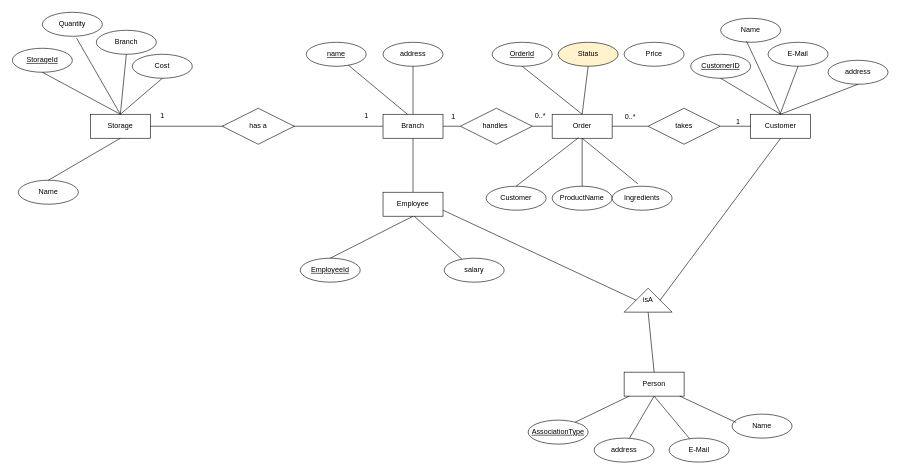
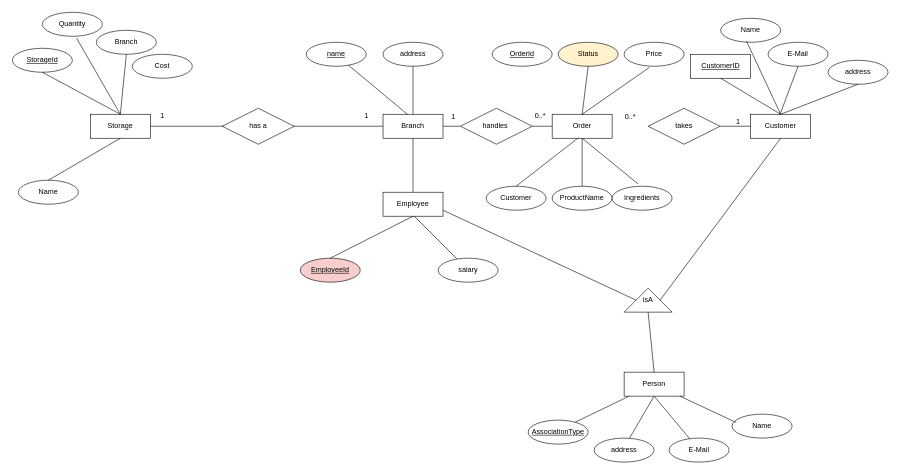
  <mxCell id="0" />
  <mxCell id="1" parent="0" />
  <mxCell id="2" value="name" style="ellipse;whiteSpace=wrap;html=1;align=center;fontStyle=4;" vertex="1" parent="1"><mxGeometry x="510" y="70" width="100" height="40" as="geometry" /></mxCell>
  <mxCell id="3" value="" style="endArrow=none;html=1;rounded=0;exitX=0.72;exitY=0.95;exitDx=0;exitDy=0;exitPerimeter=0;entryX=0.43;entryY=0.05;entryDx=0;entryDy=0;entryPerimeter=0;" edge="1" parent="1" target="4"><mxGeometry relative="1" as="geometry"><mxPoint x="580" y="108" as="sourcePoint" /><mxPoint x="681.04" y="172" as="targetPoint" /></mxGeometry></mxCell>
  <mxCell id="4" value="Branch" style="whiteSpace=wrap;html=1;align=center;" vertex="1" parent="1"><mxGeometry x="638" y="190" width="100" height="40" as="geometry" /></mxCell>
  <mxCell id="5" value="address" style="ellipse;whiteSpace=wrap;html=1;align=center;" vertex="1" parent="1"><mxGeometry x="638" y="70" width="100" height="40" as="geometry" /></mxCell>
  <mxCell id="6" value="" style="endArrow=none;html=1;rounded=0;entryX=0.5;entryY=1;entryDx=0;entryDy=0;exitX=0.5;exitY=0;exitDx=0;exitDy=0;" edge="1" parent="1" source="4" target="5"><mxGeometry relative="1" as="geometry"><mxPoint x="628" y="240" as="sourcePoint" /><mxPoint x="788" y="240" as="targetPoint" /></mxGeometry></mxCell>
  <mxCell id="7" value="Storage" style="whiteSpace=wrap;html=1;align=center;" vertex="1" parent="1"><mxGeometry x="150" y="190" width="100" height="40" as="geometry" /></mxCell>
  <mxCell id="8" value="" style="endArrow=none;html=1;rounded=0;exitX=1;exitY=0.5;exitDx=0;exitDy=0;entryX=0;entryY=0.5;entryDx=0;entryDy=0;" edge="1" parent="1" source="7" target="4"><mxGeometry relative="1" as="geometry"><mxPoint x="440" y="230" as="sourcePoint" /><mxPoint x="600" y="230" as="targetPoint" /></mxGeometry></mxCell>
  <mxCell id="9" value="has a" style="shape=rhombus;perimeter=rhombusPerimeter;whiteSpace=wrap;html=1;align=center;" vertex="1" parent="1"><mxGeometry x="370" y="180" width="120" height="60" as="geometry" /></mxCell>
  <mxCell id="10" value="StorageId" style="ellipse;whiteSpace=wrap;html=1;align=center;fontStyle=4;" vertex="1" parent="1"><mxGeometry x="20" y="80" width="100" height="40" as="geometry" /></mxCell>
  <mxCell id="11" value="" style="endArrow=none;html=1;rounded=0;exitX=0.5;exitY=1;exitDx=0;exitDy=0;entryX=0.5;entryY=0;entryDx=0;entryDy=0;" edge="1" parent="1" source="10" target="7"><mxGeometry relative="1" as="geometry"><mxPoint x="440" y="230" as="sourcePoint" /><mxPoint x="600" y="230" as="targetPoint" /></mxGeometry></mxCell>
  <mxCell id="12" value="Quantity" style="ellipse;whiteSpace=wrap;html=1;align=center;" vertex="1" parent="1"><mxGeometry x="70" y="20" width="100" height="40" as="geometry" /></mxCell>
  <mxCell id="13" value="" style="endArrow=none;html=1;rounded=0;exitX=0.5;exitY=0;exitDx=0;exitDy=0;entryX=0.57;entryY=1.075;entryDx=0;entryDy=0;entryPerimeter=0;" edge="1" parent="1" source="7" target="12"><mxGeometry relative="1" as="geometry"><mxPoint x="440" y="230" as="sourcePoint" /><mxPoint x="600" y="230" as="targetPoint" /></mxGeometry></mxCell>
  <mxCell id="14" value="Branch" style="ellipse;whiteSpace=wrap;html=1;align=center;" vertex="1" parent="1"><mxGeometry x="160" y="50" width="100" height="40" as="geometry" /></mxCell>
  <mxCell id="15" style="edgeStyle=orthogonalEdgeStyle;rounded=0;orthogonalLoop=1;jettySize=auto;html=1;exitX=0.5;exitY=1;exitDx=0;exitDy=0;" edge="1" parent="1" source="7" target="7"><mxGeometry relative="1" as="geometry" /></mxCell>
  <mxCell id="16" value="" style="endArrow=none;html=1;rounded=0;exitX=0.5;exitY=0;exitDx=0;exitDy=0;entryX=0.5;entryY=1;entryDx=0;entryDy=0;" edge="1" parent="1" source="7" target="14"><mxGeometry relative="1" as="geometry"><mxPoint x="440" y="230" as="sourcePoint" /><mxPoint x="600" y="230" as="targetPoint" /></mxGeometry></mxCell>
  <mxCell id="17" value="Cost" style="ellipse;whiteSpace=wrap;html=1;align=center;" vertex="1" parent="1"><mxGeometry x="220" y="90" width="100" height="40" as="geometry" /></mxCell>
- <mxCell id="18" value="" style="endArrow=none;html=1;rounded=0;entryX=0.5;entryY=1;entryDx=0;entryDy=0;exitX=0.5;exitY=0;exitDx=0;exitDy=0;" edge="1" parent="1" source="7" target="17"><mxGeometry relative="1" as="geometry"><mxPoint x="225" y="190" as="sourcePoint" /><mxPoint x="600" y="240" as="targetPoint" /></mxGeometry></mxCell>
  <mxCell id="19" value="Name" style="ellipse;whiteSpace=wrap;html=1;align=center;" vertex="1" parent="1"><mxGeometry x="30" y="300" width="100" height="40" as="geometry" /></mxCell>
  <mxCell id="20" value="" style="endArrow=none;html=1;rounded=0;exitX=0.5;exitY=1;exitDx=0;exitDy=0;entryX=0.5;entryY=0;entryDx=0;entryDy=0;" edge="1" parent="1" source="7" target="19"><mxGeometry relative="1" as="geometry"><mxPoint x="440" y="240" as="sourcePoint" /><mxPoint x="600" y="240" as="targetPoint" /></mxGeometry></mxCell>
  <mxCell id="21" value="Order" style="whiteSpace=wrap;html=1;align=center;" vertex="1" parent="1"><mxGeometry x="920" y="190" width="100" height="40" as="geometry" /></mxCell>
  <mxCell id="22" value="OrderId" style="ellipse;whiteSpace=wrap;html=1;align=center;fontStyle=4;" vertex="1" parent="1"><mxGeometry x="820" y="70" width="100" height="40" as="geometry" /></mxCell>
- <mxCell id="23" value="" style="endArrow=none;html=1;rounded=0;entryX=0.5;entryY=1;entryDx=0;entryDy=0;exitX=0.5;exitY=0;exitDx=0;exitDy=0;" edge="1" parent="1" source="21" target="22"><mxGeometry relative="1" as="geometry"><mxPoint x="450" y="280" as="sourcePoint" /><mxPoint x="610" y="280" as="targetPoint" /></mxGeometry></mxCell>
  <mxCell id="24" value="Status" style="ellipse;whiteSpace=wrap;html=1;align=center;fillColor=#fff2cc;" vertex="1" parent="1"><mxGeometry x="930" y="70" width="100" height="40" as="geometry" /></mxCell>
  <mxCell id="25" value="" style="endArrow=none;html=1;rounded=0;exitX=0.5;exitY=1;exitDx=0;exitDy=0;entryX=0.5;entryY=0;entryDx=0;entryDy=0;" edge="1" parent="1" source="24" target="21"><mxGeometry relative="1" as="geometry"><mxPoint x="450" y="280" as="sourcePoint" /><mxPoint x="610" y="280" as="targetPoint" /></mxGeometry></mxCell>
+ <mxCell id="26" value="" style="endArrow=none;html=1;rounded=0;exitX=0.5;exitY=0;exitDx=0;exitDy=0;entryX=0.42;entryY=1.05;entryDx=0;entryDy=0;entryPerimeter=0;" edge="1" parent="1" source="21" target="27"><mxGeometry relative="1" as="geometry"><mxPoint x="930" y="280" as="sourcePoint" /><mxPoint x="1110" y="130" as="targetPoint" /></mxGeometry></mxCell>
  <mxCell id="27" value="Price" style="ellipse;whiteSpace=wrap;html=1;align=center;" vertex="1" parent="1"><mxGeometry x="1040" y="70" width="100" height="40" as="geometry" /></mxCell>
  <mxCell id="28" value="ProductName" style="ellipse;whiteSpace=wrap;html=1;align=center;" vertex="1" parent="1"><mxGeometry x="920" y="310" width="100" height="40" as="geometry" /></mxCell>
  <mxCell id="29" value="" style="endArrow=none;html=1;rounded=0;exitX=0.5;exitY=0;exitDx=0;exitDy=0;entryX=0.5;entryY=1;entryDx=0;entryDy=0;" edge="1" parent="1" source="28" target="21"><mxGeometry relative="1" as="geometry"><mxPoint x="930" y="280" as="sourcePoint" /><mxPoint x="1090" y="280" as="targetPoint" /></mxGeometry></mxCell>
  <mxCell id="30" value="" style="endArrow=none;html=1;rounded=0;exitX=0.5;exitY=1;exitDx=0;exitDy=0;entryX=0.43;entryY=-0.1;entryDx=0;entryDy=0;entryPerimeter=0;" edge="1" parent="1" source="21" target="31"><mxGeometry relative="1" as="geometry"><mxPoint x="930" y="280" as="sourcePoint" /><mxPoint x="1010" y="300" as="targetPoint" /></mxGeometry></mxCell>
  <mxCell id="31" value="Ingredients" style="ellipse;whiteSpace=wrap;html=1;align=center;" vertex="1" parent="1"><mxGeometry x="1020" y="310" width="100" height="40" as="geometry" /></mxCell>
  <mxCell id="32" value="Customer" style="ellipse;whiteSpace=wrap;html=1;align=center;" vertex="1" parent="1"><mxGeometry x="810" y="310" width="100" height="40" as="geometry" /></mxCell>
  <mxCell id="33" value="" style="endArrow=none;html=1;rounded=0;exitX=0.5;exitY=0;exitDx=0;exitDy=0;entryX=0.44;entryY=0.975;entryDx=0;entryDy=0;entryPerimeter=0;" edge="1" parent="1" source="32" target="21"><mxGeometry relative="1" as="geometry"><mxPoint x="850" y="160" as="sourcePoint" /><mxPoint x="1010" y="160" as="targetPoint" /></mxGeometry></mxCell>
  <mxCell id="34" value="" style="endArrow=none;html=1;rounded=0;exitX=1;exitY=0.5;exitDx=0;exitDy=0;entryX=0;entryY=0.5;entryDx=0;entryDy=0;" edge="1" parent="1" source="36" target="21"><mxGeometry relative="1" as="geometry"><mxPoint x="850" y="160" as="sourcePoint" /><mxPoint x="1010" y="160" as="targetPoint" /></mxGeometry></mxCell>
  <mxCell id="35" value="" style="endArrow=none;html=1;rounded=0;exitX=1;exitY=0.5;exitDx=0;exitDy=0;entryX=0;entryY=0.5;entryDx=0;entryDy=0;" edge="1" parent="1" source="4" target="36"><mxGeometry relative="1" as="geometry"><mxPoint x="738" y="210" as="sourcePoint" /><mxPoint x="920" y="210" as="targetPoint" /></mxGeometry></mxCell>
  <mxCell id="36" value="handles&amp;nbsp;" style="shape=rhombus;perimeter=rhombusPerimeter;whiteSpace=wrap;html=1;align=center;" vertex="1" parent="1"><mxGeometry x="767" y="180" width="120" height="60" as="geometry" /></mxCell>
  <mxCell id="37" value="Customer" style="whiteSpace=wrap;html=1;align=center;" vertex="1" parent="1"><mxGeometry x="1251" y="190" width="100" height="40" as="geometry" /></mxCell>
  <mxCell id="38" value="" style="endArrow=none;html=1;rounded=0;exitX=1;exitY=0.5;exitDx=0;exitDy=0;entryX=0;entryY=0.5;entryDx=0;entryDy=0;" edge="1" parent="1" source="40" target="37"><mxGeometry relative="1" as="geometry"><mxPoint x="930" y="160" as="sourcePoint" /><mxPoint x="1090" y="160" as="targetPoint" /></mxGeometry></mxCell>
- <mxCell id="39" value="" style="endArrow=none;html=1;rounded=0;exitX=1;exitY=0.5;exitDx=0;exitDy=0;entryX=0;entryY=0.5;entryDx=0;entryDy=0;" edge="1" parent="1" source="21" target="40"><mxGeometry relative="1" as="geometry"><mxPoint x="1020" y="210" as="sourcePoint" /><mxPoint x="1170" y="210" as="targetPoint" /></mxGeometry></mxCell>
  <mxCell id="40" value="takes" style="shape=rhombus;perimeter=rhombusPerimeter;whiteSpace=wrap;html=1;align=center;" vertex="1" parent="1"><mxGeometry x="1080" y="180" width="120" height="60" as="geometry" /></mxCell>
  <mxCell id="41" value="Name" style="ellipse;whiteSpace=wrap;html=1;align=center;" vertex="1" parent="1"><mxGeometry x="1201" y="30" width="100" height="40" as="geometry" /></mxCell>
- <mxCell id="42" value="CustomerID" style="ellipse;whiteSpace=wrap;html=1;align=center;fontStyle=4;" vertex="1" parent="1"><mxGeometry x="1151" y="90" width="100" height="40" as="geometry" /></mxCell>
+ <mxCell id="42" value="CustomerID" style="whiteSpace=wrap;html=1;align=center;fontStyle=4;rounded=0;" vertex="1" parent="1"><mxGeometry x="1151" y="90" width="100" height="40" as="geometry" /></mxCell>
  <mxCell id="43" value="" style="endArrow=none;html=1;rounded=0;exitX=0.5;exitY=1;exitDx=0;exitDy=0;entryX=0.5;entryY=0;entryDx=0;entryDy=0;" edge="1" parent="1" source="42" target="37"><mxGeometry relative="1" as="geometry"><mxPoint x="1080" y="240" as="sourcePoint" /><mxPoint x="1240" y="240" as="targetPoint" /></mxGeometry></mxCell>
  <mxCell id="44" value="" style="endArrow=none;html=1;rounded=0;exitX=0.43;exitY=0.95;exitDx=0;exitDy=0;exitPerimeter=0;entryX=0.5;entryY=0;entryDx=0;entryDy=0;" edge="1" parent="1" source="41" target="37"><mxGeometry relative="1" as="geometry"><mxPoint x="1080" y="240" as="sourcePoint" /><mxPoint x="1240" y="240" as="targetPoint" /></mxGeometry></mxCell>
  <mxCell id="45" value="E-Mail" style="ellipse;whiteSpace=wrap;html=1;align=center;" vertex="1" parent="1"><mxGeometry x="1280" y="70" width="100" height="40" as="geometry" /></mxCell>
  <mxCell id="46" value="" style="endArrow=none;html=1;rounded=0;entryX=0.5;entryY=1;entryDx=0;entryDy=0;" edge="1" parent="1" target="45"><mxGeometry relative="1" as="geometry"><mxPoint x="1300" y="190" as="sourcePoint" /><mxPoint x="1240" y="240" as="targetPoint" /></mxGeometry></mxCell>
  <mxCell id="47" value="Employee" style="whiteSpace=wrap;html=1;align=center;" vertex="1" parent="1"><mxGeometry x="638" y="320" width="100" height="40" as="geometry" /></mxCell>
  <mxCell id="48" value="" style="endArrow=none;html=1;rounded=0;exitX=0.5;exitY=1;exitDx=0;exitDy=0;entryX=0.5;entryY=0;entryDx=0;entryDy=0;" edge="1" parent="1" source="4" target="47"><mxGeometry relative="1" as="geometry"><mxPoint x="930" y="240" as="sourcePoint" /><mxPoint x="1090" y="240" as="targetPoint" /></mxGeometry></mxCell>
  <mxCell id="49" value="1" style="text;html=1;align=center;verticalAlign=middle;resizable=0;points=[];autosize=1;strokeColor=none;fillColor=none;" vertex="1" parent="1"><mxGeometry x="1215" y="188" width="30" height="30" as="geometry" /></mxCell>
  <mxCell id="50" value="0..*" style="text;html=1;align=center;verticalAlign=middle;resizable=0;points=[];autosize=1;strokeColor=none;fillColor=none;" vertex="1" parent="1"><mxGeometry x="1030" y="180" width="40" height="30" as="geometry" /></mxCell>
  <mxCell id="51" value="0..*" style="text;html=1;align=center;verticalAlign=middle;resizable=0;points=[];autosize=1;strokeColor=none;fillColor=none;" vertex="1" parent="1"><mxGeometry x="880" y="178" width="40" height="30" as="geometry" /></mxCell>
  <mxCell id="52" value="1" style="text;html=1;align=center;verticalAlign=middle;resizable=0;points=[];autosize=1;strokeColor=none;fillColor=none;" vertex="1" parent="1"><mxGeometry x="740" y="180" width="30" height="30" as="geometry" /></mxCell>
  <mxCell id="53" value="address" style="ellipse;whiteSpace=wrap;html=1;align=center;" vertex="1" parent="1"><mxGeometry x="1380" y="100" width="100" height="40" as="geometry" /></mxCell>
  <mxCell id="54" value="" style="endArrow=none;html=1;rounded=0;exitX=0.5;exitY=1;exitDx=0;exitDy=0;entryX=0.5;entryY=0;entryDx=0;entryDy=0;" edge="1" parent="1" source="53" target="37"><mxGeometry relative="1" as="geometry"><mxPoint x="1100" y="220" as="sourcePoint" /><mxPoint x="1260" y="220" as="targetPoint" /></mxGeometry></mxCell>
  <mxCell id="55" value="1" style="text;html=1;align=center;verticalAlign=middle;resizable=0;points=[];autosize=1;strokeColor=none;fillColor=none;" vertex="1" parent="1"><mxGeometry x="595" y="178" width="30" height="30" as="geometry" /></mxCell>
  <mxCell id="56" value="1" style="text;html=1;align=center;verticalAlign=middle;resizable=0;points=[];autosize=1;strokeColor=none;fillColor=none;" vertex="1" parent="1"><mxGeometry x="255" y="178" width="30" height="30" as="geometry" /></mxCell>
- <mxCell id="57" value="EmployeeId" style="ellipse;whiteSpace=wrap;html=1;align=center;fontStyle=4;" vertex="1" parent="1"><mxGeometry x="500" y="430" width="100" height="40" as="geometry" /></mxCell>
+ <mxCell id="57" value="EmployeeId" style="ellipse;whiteSpace=wrap;html=1;align=center;fontStyle=4;fillColor=#f8cecc;" vertex="1" parent="1"><mxGeometry x="500" y="430" width="100" height="40" as="geometry" /></mxCell>
  <mxCell id="58" value="" style="endArrow=none;html=1;rounded=0;exitX=0.5;exitY=1;exitDx=0;exitDy=0;entryX=0.5;entryY=0;entryDx=0;entryDy=0;" edge="1" parent="1" source="47" target="57"><mxGeometry relative="1" as="geometry"><mxPoint x="730" y="290" as="sourcePoint" /><mxPoint x="890" y="290" as="targetPoint" /></mxGeometry></mxCell>
  <mxCell id="59" value="" style="endArrow=none;html=1;rounded=0;" edge="1" parent="1" target="60"><mxGeometry relative="1" as="geometry"><mxPoint x="690" y="360" as="sourcePoint" /><mxPoint x="770" y="430" as="targetPoint" /></mxGeometry></mxCell>
- <mxCell id="60" value="salary" style="ellipse;whiteSpace=wrap;html=1;align=center;" vertex="1" parent="1"><mxGeometry x="740" y="430" width="100" height="40" as="geometry" /></mxCell>
+ <mxCell id="60" value="salary" style="ellipse;whiteSpace=wrap;html=1;align=center;" vertex="1" parent="1"><mxGeometry x="730" y="430" width="100" height="40" as="geometry" /></mxCell>
  <mxCell id="61" value="isA" style="triangle;whiteSpace=wrap;html=1;direction=north;rotation=0;" vertex="1" parent="1"><mxGeometry x="1040" y="480" width="80" height="40" as="geometry" /></mxCell>
  <mxCell id="62" value="" style="endArrow=none;html=1;rounded=0;exitX=1;exitY=0.75;exitDx=0;exitDy=0;entryX=0.5;entryY=0;entryDx=0;entryDy=0;" edge="1" parent="1" source="47" target="61"><mxGeometry relative="1" as="geometry"><mxPoint x="730" y="290" as="sourcePoint" /><mxPoint x="890" y="290" as="targetPoint" /></mxGeometry></mxCell>
  <mxCell id="63" value="" style="endArrow=none;html=1;rounded=0;exitX=0.5;exitY=1;exitDx=0;exitDy=0;entryX=0.5;entryY=1;entryDx=0;entryDy=0;" edge="1" parent="1" source="37" target="61"><mxGeometry relative="1" as="geometry"><mxPoint x="730" y="290" as="sourcePoint" /><mxPoint x="890" y="290" as="targetPoint" /></mxGeometry></mxCell>
  <mxCell id="64" value="Person" style="whiteSpace=wrap;html=1;align=center;" vertex="1" parent="1"><mxGeometry x="1040" y="620" width="100" height="40" as="geometry" /></mxCell>
  <mxCell id="65" value="" style="endArrow=none;html=1;rounded=0;exitX=0;exitY=0.5;exitDx=0;exitDy=0;entryX=0.5;entryY=0;entryDx=0;entryDy=0;" edge="1" parent="1" source="61" target="64"><mxGeometry relative="1" as="geometry"><mxPoint x="730" y="300" as="sourcePoint" /><mxPoint x="890" y="300" as="targetPoint" /></mxGeometry></mxCell>
  <mxCell id="66" value="" style="endArrow=none;html=1;rounded=0;entryX=0.59;entryY=-0.05;entryDx=0;entryDy=0;entryPerimeter=0;" edge="1" parent="1" source="64"><mxGeometry relative="1" as="geometry"><mxPoint x="840" y="410" as="sourcePoint" /><mxPoint x="949" y="708" as="targetPoint" /></mxGeometry></mxCell>
  <mxCell id="67" value="AssociationType" style="ellipse;whiteSpace=wrap;html=1;align=center;fontStyle=4;" vertex="1" parent="1"><mxGeometry x="880" y="700" width="100" height="40" as="geometry" /></mxCell>
  <mxCell id="68" value="address" style="ellipse;whiteSpace=wrap;html=1;align=center;" vertex="1" parent="1"><mxGeometry x="990" y="730" width="100" height="40" as="geometry" /></mxCell>
  <mxCell id="69" value="E-Mail" style="ellipse;whiteSpace=wrap;html=1;align=center;" vertex="1" parent="1"><mxGeometry x="1115" y="730" width="100" height="40" as="geometry" /></mxCell>
  <mxCell id="70" value="Name" style="ellipse;whiteSpace=wrap;html=1;align=center;" vertex="1" parent="1"><mxGeometry x="1220" y="690" width="100" height="40" as="geometry" /></mxCell>
  <mxCell id="71" value="" style="endArrow=none;html=1;rounded=0;exitX=0.5;exitY=1;exitDx=0;exitDy=0;entryX=0.59;entryY=0;entryDx=0;entryDy=0;entryPerimeter=0;" edge="1" parent="1" source="64" target="68"><mxGeometry relative="1" as="geometry"><mxPoint x="960" y="410" as="sourcePoint" /><mxPoint x="1120" y="410" as="targetPoint" /></mxGeometry></mxCell>
  <mxCell id="72" value="" style="endArrow=none;html=1;rounded=0;exitX=0.5;exitY=1;exitDx=0;exitDy=0;" edge="1" parent="1" source="64" target="69"><mxGeometry relative="1" as="geometry"><mxPoint x="960" y="410" as="sourcePoint" /><mxPoint x="1120" y="410" as="targetPoint" /></mxGeometry></mxCell>
  <mxCell id="73" value="" style="endArrow=none;html=1;rounded=0;exitX=0.07;exitY=0.35;exitDx=0;exitDy=0;exitPerimeter=0;" edge="1" parent="1" source="70" target="64"><mxGeometry relative="1" as="geometry"><mxPoint x="960" y="410" as="sourcePoint" /><mxPoint x="1120" y="410" as="targetPoint" /></mxGeometry></mxCell>
